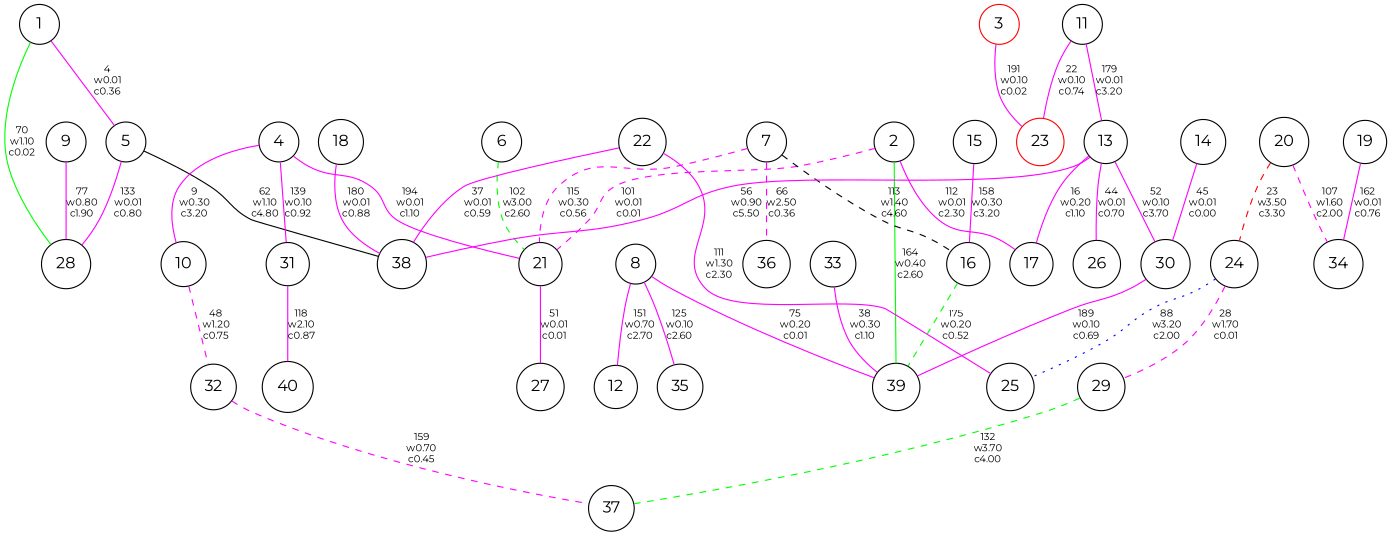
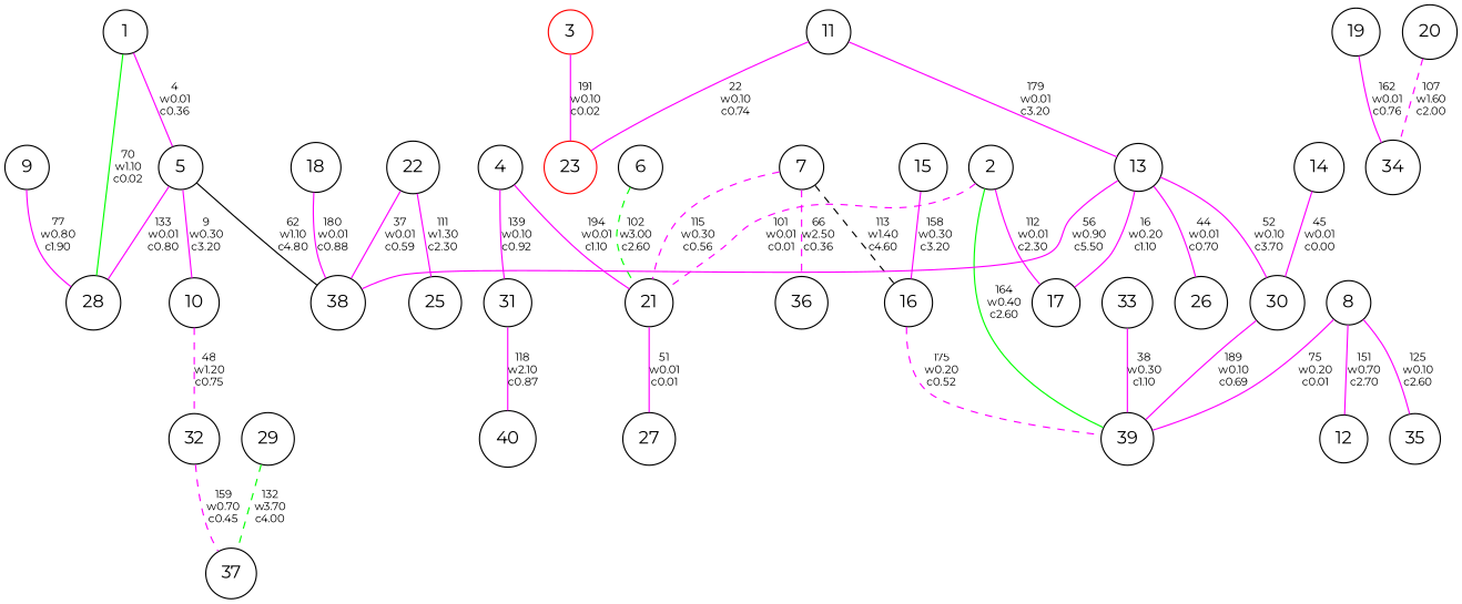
  strict graph {
    Damping=.95
    fontname=Montserrat
    node [color=black fontname=Montserrat shape=circle]
    edge [color="#ff00ff" fontname=Montserrat fontsize=9 style=solid]
    n1 [label=1]
    n2 [label=5]
    n3 [label=28]
    n4 [label=10]
    n5 [label=38]
    n6 [label=2]
    n7 [label=17]
    n8 [label=21]
    n9 [label=39]
    n10 [label=27]
    n11 [color="#ff0000" label=3]
    n12 [color="#ff0000" label=23]
    n13 [label=4]
    n14 [label=31]
    n15 [label=40]
    n16 [label=32]
    n17 [label=6]
    n18 [label=22]
    n19 [label=25]
    n20 [label=7]
    n21 [label=16]
    n22 [label=36]
    n23 [label=8]
    n24 [label=12]
    n25 [label=35]
    n26 [label=9]
    n27 [label=37]
    n28 [label=11]
    n29 [label=13]
    n30 [label=26]
    n31 [label=30]
    n32 [label=14]
    n33 [label=15]
    n34 [label=18]
    n35 [label=19]
    n36 [label=34]
    n37 [label=20]
-   n38 [label=24]
    n39 [label=29]
    n40 [label=33]
    n1 -- n2 [label="4\nw0.01\nc0.36"]
    n1 -- n3 [color="#00ff00" label="70\nw1.10\nc0.02"]
    n2 -- n3 [label="133\nw0.01\nc0.80"]
-   n13 -- n4 [label="9\nw0.30\nc3.20"]
+   n2 -- n4 [label="9\nw0.30\nc3.20"]
    n2 -- n5 [color=black label="62\nw1.10\nc4.80"]
    n4 -- n16 [label="48\nw1.20\nc0.75" style=dashed]
    n6 -- n7 [label="112\nw0.01\nc2.30"]
    n6 -- n8 [label="101\nw0.01\nc0.01" style=dashed]
    n6 -- n9 [color="#00ff00" label="164\nw0.40\nc2.60"]
    n8 -- n10 [label="51\nw0.01\nc0.01"]
    n11 -- n12 [label="191\nw0.10\nc0.02"]
    n13 -- n8 [label="194\nw0.01\nc1.10"]
    n13 -- n14 [label="139\nw0.10\nc0.92"]
    n14 -- n15 [label="118\nw2.10\nc0.87"]
    n16 -- n27 [label="159\nw0.70\nc0.45" style=dashed]
    n17 -- n8 [color="#00ff00" label="102\nw3.00\nc2.60" style=dashed]
    n18 -- n5 [label="37\nw0.01\nc0.59"]
    n18 -- n19 [label="111\nw1.30\nc2.30"]
    n20 -- n8 [label="115\nw0.30\nc0.56" style=dashed]
    n20 -- n21 [color=black label="113\nw1.40\nc4.60" style=dashed]
    n20 -- n22 [label="66\nw2.50\nc0.36" style=dashed]
-   n21 -- n9 [color="#00ff00" label="175\nw0.20\nc0.52" style=dashed]
+   n21 -- n9 [label="175\nw0.20\nc0.52" style=dashed]
    n23 -- n9 [label="75\nw0.20\nc0.01"]
    n23 -- n24 [label="151\nw0.70\nc2.70"]
    n23 -- n25 [label="125\nw0.10\nc2.60"]
    n26 -- n3 [label="77\nw0.80\nc1.90"]
    n28 -- n12 [label="22\nw0.10\nc0.74"]
    n28 -- n29 [label="179\nw0.01\nc3.20"]
    n29 -- n5 [label="56\nw0.90\nc5.50"]
    n29 -- n7 [label="16\nw0.20\nc1.10"]
    n29 -- n30 [label="44\nw0.01\nc0.70"]
    n29 -- n31 [label="52\nw0.10\nc3.70"]
    n31 -- n9 [label="189\nw0.10\nc0.69"]
    n32 -- n31 [label="45\nw0.01\nc0.00"]
    n33 -- n21 [label="158\nw0.30\nc3.20"]
    n34 -- n5 [label="180\nw0.01\nc0.88"]
    n35 -- n36 [label="162\nw0.01\nc0.76"]
    n37 -- n36 [label="107\nw1.60\nc2.00" style=dashed]
-   n37 -- n38 [color="#ff0000" label="23\nw3.50\nc3.30" style=dashed]
-   n38 -- n19 [color="#0000ff" label="88\nw3.20\nc2.00" style=dotted]
-   n38 -- n39 [label="28\nw1.70\nc0.01" style=dashed]
    n39 -- n27 [color="#00ff00" label="132\nw3.70\nc4.00" style=dashed]
    n40 -- n9 [label="38\nw0.30\nc1.10"]
  }
